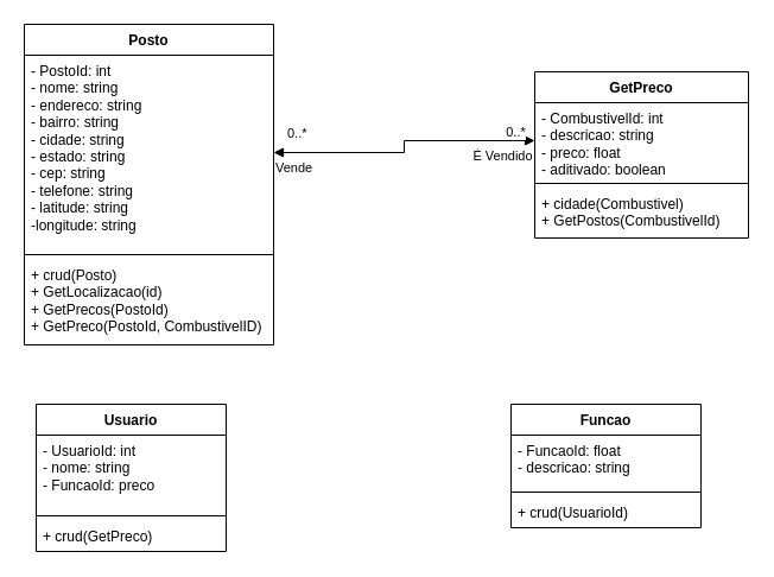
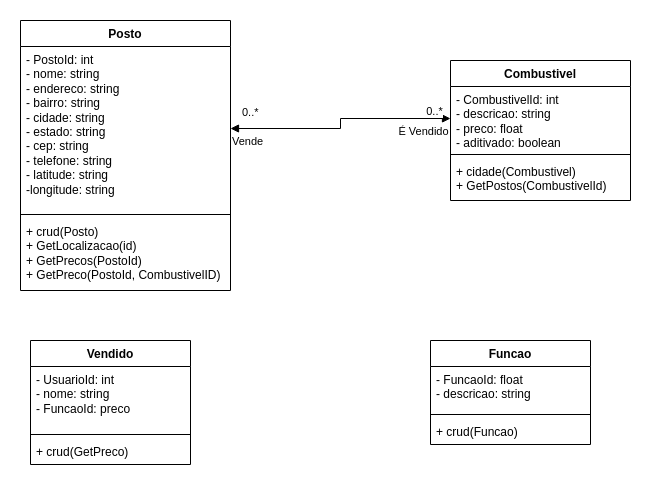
  <mxCell id="0" />
  <mxCell id="1" parent="0" />
  <mxCell id="2" value="Posto" style="swimlane;fontStyle=1;align=center;verticalAlign=top;childLayout=stackLayout;horizontal=1;startSize=26;horizontalStack=0;resizeParent=1;resizeParentMax=0;resizeLast=0;collapsible=1;marginBottom=0;whiteSpace=wrap;html=1;" vertex="1" parent="1"><mxGeometry x="20" y="20" width="210" height="270" as="geometry" /></mxCell>
  <mxCell id="3" value="- PostoId: int&lt;br&gt;- nome: string&lt;br&gt;- endereco: string&lt;br&gt;- bairro: string&lt;br&gt;- cidade: string&lt;br&gt;- estado: string&lt;br&gt;- cep: string&lt;br&gt;- telefone: string&lt;br&gt;- latitude: string&lt;br&gt;-longitude: string" style="text;strokeColor=none;fillColor=none;align=left;verticalAlign=top;spacingLeft=4;spacingRight=4;overflow=hidden;rotatable=0;points=[[0,0.5],[1,0.5]];portConstraint=eastwest;whiteSpace=wrap;html=1;" vertex="1" parent="2"><mxGeometry y="26" width="210" height="164" as="geometry" /></mxCell>
  <mxCell id="4" value="" style="line;strokeWidth=1;fillColor=none;align=left;verticalAlign=middle;spacingTop=-1;spacingLeft=3;spacingRight=3;rotatable=0;labelPosition=right;points=[];portConstraint=eastwest;strokeColor=inherit;" vertex="1" parent="2"><mxGeometry y="190" width="210" height="8" as="geometry" /></mxCell>
  <mxCell id="5" value="+ crud(Posto)&lt;br&gt;+ GetLocalizacao(id)&lt;br&gt;+ GetPrecos(PostoId)&lt;br&gt;+ GetPreco(PostoId, CombustivelID)" style="text;strokeColor=none;fillColor=none;align=left;verticalAlign=top;spacingLeft=4;spacingRight=4;overflow=hidden;rotatable=0;points=[[0,0.5],[1,0.5]];portConstraint=eastwest;whiteSpace=wrap;html=1;" vertex="1" parent="2"><mxGeometry y="198" width="210" height="72" as="geometry" /></mxCell>
- <mxCell id="6" value="GetPreco&lt;br&gt;" style="swimlane;fontStyle=1;align=center;verticalAlign=top;childLayout=stackLayout;horizontal=1;startSize=26;horizontalStack=0;resizeParent=1;resizeParentMax=0;resizeLast=0;collapsible=1;marginBottom=0;whiteSpace=wrap;html=1;" vertex="1" parent="1"><mxGeometry x="450" y="60" width="180" height="140" as="geometry" /></mxCell>
+ <mxCell id="6" value="Combustivel&lt;br&gt;" style="swimlane;fontStyle=1;align=center;verticalAlign=top;childLayout=stackLayout;horizontal=1;startSize=26;horizontalStack=0;resizeParent=1;resizeParentMax=0;resizeLast=0;collapsible=1;marginBottom=0;whiteSpace=wrap;html=1;" vertex="1" parent="1"><mxGeometry x="450" y="60" width="180" height="140" as="geometry" /></mxCell>
  <mxCell id="7" value="- CombustivelId: int&lt;br&gt;- descricao: string&lt;br&gt;- preco: float&lt;br&gt;- aditivado: boolean" style="text;strokeColor=none;fillColor=none;align=left;verticalAlign=top;spacingLeft=4;spacingRight=4;overflow=hidden;rotatable=0;points=[[0,0.5],[1,0.5]];portConstraint=eastwest;whiteSpace=wrap;html=1;" vertex="1" parent="6"><mxGeometry y="26" width="180" height="64" as="geometry" /></mxCell>
  <mxCell id="8" value="" style="line;strokeWidth=1;fillColor=none;align=left;verticalAlign=middle;spacingTop=-1;spacingLeft=3;spacingRight=3;rotatable=0;labelPosition=right;points=[];portConstraint=eastwest;strokeColor=inherit;" vertex="1" parent="6"><mxGeometry y="90" width="180" height="8" as="geometry" /></mxCell>
  <mxCell id="9" value="+ cidade(Combustivel)&lt;br&gt;+ GetPostos(CombustivelId)" style="text;strokeColor=none;fillColor=none;align=left;verticalAlign=top;spacingLeft=4;spacingRight=4;overflow=hidden;rotatable=0;points=[[0,0.5],[1,0.5]];portConstraint=eastwest;whiteSpace=wrap;html=1;" vertex="1" parent="6"><mxGeometry y="98" width="180" height="42" as="geometry" /></mxCell>
- <mxCell id="10" value="Usuario&lt;br&gt;" style="swimlane;fontStyle=1;align=center;verticalAlign=top;childLayout=stackLayout;horizontal=1;startSize=26;horizontalStack=0;resizeParent=1;resizeParentMax=0;resizeLast=0;collapsible=1;marginBottom=0;whiteSpace=wrap;html=1;" vertex="1" parent="1"><mxGeometry x="30" y="340" width="160" height="124" as="geometry"><mxRectangle x="150" y="220" width="90" height="30" as="alternateBounds" /></mxGeometry></mxCell>
+ <mxCell id="10" value="Vendido&lt;br&gt;" style="swimlane;fontStyle=1;align=center;verticalAlign=top;childLayout=stackLayout;horizontal=1;startSize=26;horizontalStack=0;resizeParent=1;resizeParentMax=0;resizeLast=0;collapsible=1;marginBottom=0;whiteSpace=wrap;html=1;" vertex="1" parent="1"><mxGeometry x="30" y="340" width="160" height="124" as="geometry"><mxRectangle x="150" y="220" width="90" height="30" as="alternateBounds" /></mxGeometry></mxCell>
  <mxCell id="11" value="- UsuarioId: int&lt;br&gt;- nome: string&lt;br&gt;- FuncaoId: preco" style="text;strokeColor=none;fillColor=none;align=left;verticalAlign=top;spacingLeft=4;spacingRight=4;overflow=hidden;rotatable=0;points=[[0,0.5],[1,0.5]];portConstraint=eastwest;whiteSpace=wrap;html=1;" vertex="1" parent="10"><mxGeometry y="26" width="160" height="64" as="geometry" /></mxCell>
  <mxCell id="12" value="" style="line;strokeWidth=1;fillColor=none;align=left;verticalAlign=middle;spacingTop=-1;spacingLeft=3;spacingRight=3;rotatable=0;labelPosition=right;points=[];portConstraint=eastwest;strokeColor=inherit;" vertex="1" parent="10"><mxGeometry y="90" width="160" height="8" as="geometry" /></mxCell>
  <mxCell id="13" value="+ crud(GetPreco)" style="text;strokeColor=none;fillColor=none;align=left;verticalAlign=top;spacingLeft=4;spacingRight=4;overflow=hidden;rotatable=0;points=[[0,0.5],[1,0.5]];portConstraint=eastwest;whiteSpace=wrap;html=1;" vertex="1" parent="10"><mxGeometry y="98" width="160" height="26" as="geometry" /></mxCell>
  <mxCell id="14" value="Funcao&lt;br&gt;" style="swimlane;fontStyle=1;align=center;verticalAlign=top;childLayout=stackLayout;horizontal=1;startSize=26;horizontalStack=0;resizeParent=1;resizeParentMax=0;resizeLast=0;collapsible=1;marginBottom=0;whiteSpace=wrap;html=1;" vertex="1" parent="1"><mxGeometry x="430" y="340" width="160" height="104" as="geometry"><mxRectangle x="470" y="220" width="100" height="30" as="alternateBounds" /></mxGeometry></mxCell>
  <mxCell id="15" value="- FuncaoId: float&lt;br&gt;- descricao: string" style="text;strokeColor=none;fillColor=none;align=left;verticalAlign=top;spacingLeft=4;spacingRight=4;overflow=hidden;rotatable=0;points=[[0,0.5],[1,0.5]];portConstraint=eastwest;whiteSpace=wrap;html=1;" vertex="1" parent="14"><mxGeometry y="26" width="160" height="44" as="geometry" /></mxCell>
  <mxCell id="16" value="" style="line;strokeWidth=1;fillColor=none;align=left;verticalAlign=middle;spacingTop=-1;spacingLeft=3;spacingRight=3;rotatable=0;labelPosition=right;points=[];portConstraint=eastwest;strokeColor=inherit;" vertex="1" parent="14"><mxGeometry y="70" width="160" height="8" as="geometry" /></mxCell>
- <mxCell id="17" value="+ crud(UsuarioId)" style="text;strokeColor=none;fillColor=none;align=left;verticalAlign=top;spacingLeft=4;spacingRight=4;overflow=hidden;rotatable=0;points=[[0,0.5],[1,0.5]];portConstraint=eastwest;whiteSpace=wrap;html=1;" vertex="1" parent="14"><mxGeometry y="78" width="160" height="26" as="geometry" /></mxCell>
+ <mxCell id="17" value="+ crud(Funcao)" style="text;strokeColor=none;fillColor=none;align=left;verticalAlign=top;spacingLeft=4;spacingRight=4;overflow=hidden;rotatable=0;points=[[0,0.5],[1,0.5]];portConstraint=eastwest;whiteSpace=wrap;html=1;" vertex="1" parent="14"><mxGeometry y="78" width="160" height="26" as="geometry" /></mxCell>
  <mxCell id="18" value="Vende" style="endArrow=block;endFill=1;html=1;edgeStyle=orthogonalEdgeStyle;align=left;verticalAlign=top;rounded=0;entryX=0;entryY=0.5;entryDx=0;entryDy=0;startArrow=block;startFill=1;" edge="1" parent="1" source="3" target="7"><mxGeometry x="-1" relative="1" as="geometry"><mxPoint x="190" y="120" as="sourcePoint" /><mxPoint x="450" y="310" as="targetPoint" /></mxGeometry></mxCell>
  <mxCell id="19" value="0..*" style="edgeLabel;resizable=0;html=1;align=left;verticalAlign=bottom;" connectable="0" vertex="1" parent="18"><mxGeometry x="-1" relative="1" as="geometry"><mxPoint x="10" y="-8" as="offset" /></mxGeometry></mxCell>
  <mxCell id="20" value="É Vendido" style="edgeLabel;html=1;align=center;verticalAlign=middle;resizable=0;points=[];" vertex="1" connectable="0" parent="18"><mxGeometry x="0.891" y="1" relative="1" as="geometry"><mxPoint x="-15" y="13" as="offset" /></mxGeometry></mxCell>
  <mxCell id="21" value="0..*" style="edgeLabel;html=1;align=center;verticalAlign=middle;resizable=0;points=[];" vertex="1" connectable="0" parent="18"><mxGeometry x="0.854" y="1" relative="1" as="geometry"><mxPoint y="-7" as="offset" /></mxGeometry></mxCell>
